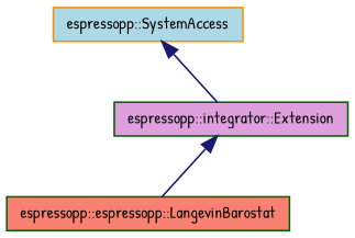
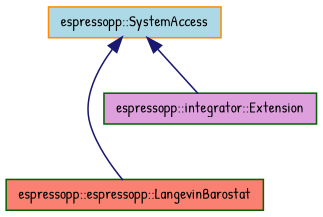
  digraph {
    fontname="Patrick Hand"
    node [color=darkgreen fontname="Patrick Hand" fontsize=10 shape=record style=filled]
    edge [color=midnightblue dir=back fontname="Patrick Hand" fontsize=10 labelfontname=Helvetica labelfontsize=10 style=solid]
    n1 [fillcolor=salmon fontcolor=black height=0.2 label="espressopp::espressopp::LangevinBarostat" width=0.4]
    n2 [fillcolor=plum height=0.2 label="espressopp::integrator::Extension" width=0.4]
    n3 [color=darkorange fillcolor=lightblue height=0.2 label="espressopp::SystemAccess" width=0.4]
-   n2 -> n1
+   n3 -> n1
    n3 -> n2
  }
